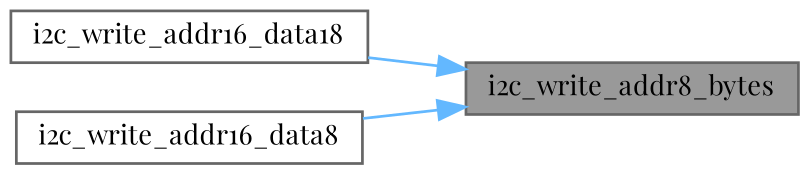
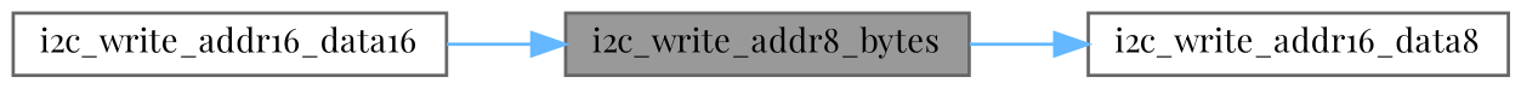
  digraph {
    fontname="Playfair Display"
    rankdir=RL
    node [color=grey40 fillcolor=white fontname="Playfair Display" fontsize=10 shape=box style=filled]
    edge [color=steelblue1 dir=back fontname="Playfair Display" fontsize=10 labelfontname=Helvetica labelfontsize=10 style=solid]
    n1 [color=gray40 fillcolor=grey60 fontcolor=black height=0.2 label=i2c_write_addr8_bytes width=0.4]
-   n2 [height=0.2 label=i2c_write_addr16_data18 width=0.4]
+   n2 [height=0.2 label=i2c_write_addr16_data16 width=0.4]
    n3 [height=0.2 label=i2c_write_addr16_data8 width=0.4]
    n1 -> n2
-   n1 -> n3
+   n3 -> n1
  }
